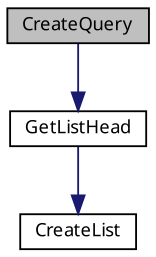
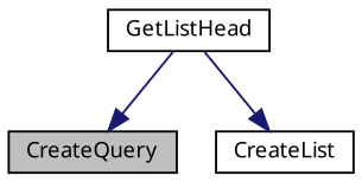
  digraph {
    fontname="Noto Sans"
    rankdir=TB
    node [color=black fillcolor=white fontname="Noto Sans" fontsize=10 shape=record style=filled]
    edge [color=midnightblue fontname="Noto Sans" fontsize=10 labelfontname=Helvetica labelfontsize=10 style=solid]
    n1 [fillcolor=grey75 fontcolor=black height=0.2 label=CreateQuery width=0.4]
    n2 [height=0.2 label=GetListHead width=0.4]
    n3 [height=0.2 label=CreateList width=0.4]
-   n1 -> n2
+   n2 -> n1
    n2 -> n3
  }
